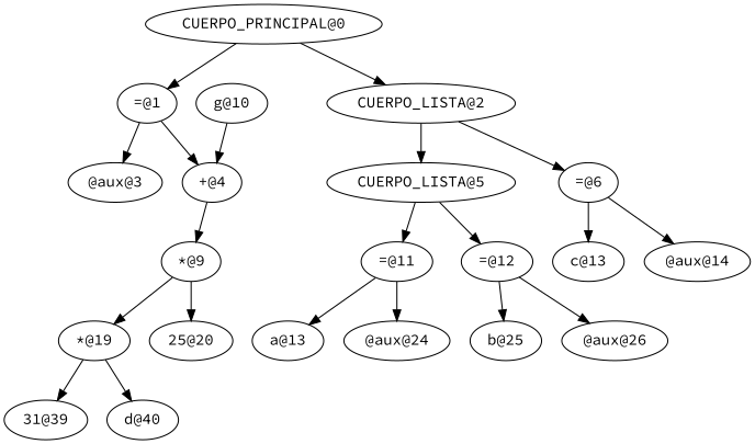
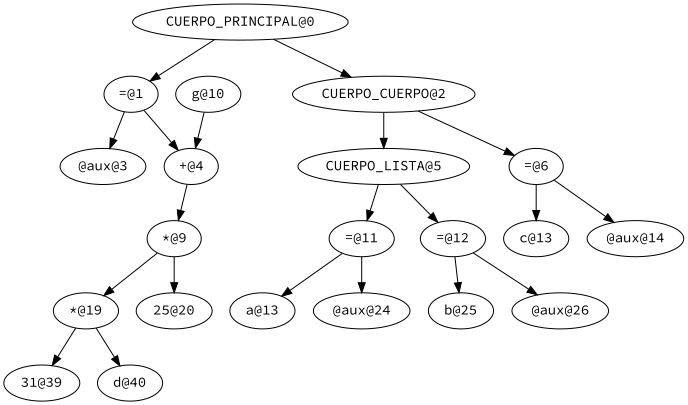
  digraph {
    fontname="Source Code Pro"
    node [fontname="Source Code Pro"]
    edge [fontname="Source Code Pro"]
    "CUERPO_PRINCIPAL@0"
    "=@1"
-   "CUERPO_LISTA@2"
+   "CUERPO_LISTA@2" [label="CUERPO_CUERPO@2"]
    "@aux@3"
    "+@4"
    "CUERPO_LISTA@5"
    "=@6"
    "*@9"
    "=@11"
    "=@12"
    "c@13"
    "@aux@14"
    "*@19"
    "25@20"
    "g@10"
    "31@39"
    "d@40"
    n18 [label="a@13"]
    "@aux@24"
    "b@25"
    "@aux@26"
    "CUERPO_PRINCIPAL@0" -> "=@1"
    "CUERPO_PRINCIPAL@0" -> "CUERPO_LISTA@2"
    "=@1" -> "@aux@3"
    "=@1" -> "+@4"
    "CUERPO_LISTA@2" -> "CUERPO_LISTA@5"
    "CUERPO_LISTA@2" -> "=@6"
    "+@4" -> "*@9"
    "CUERPO_LISTA@5" -> "=@11"
    "CUERPO_LISTA@5" -> "=@12"
    "=@6" -> "c@13"
    "=@6" -> "@aux@14"
    "*@9" -> "*@19"
    "*@9" -> "25@20"
    "=@11" -> n18
    "=@11" -> "@aux@24"
    "=@12" -> "b@25"
    "=@12" -> "@aux@26"
    "*@19" -> "31@39"
    "*@19" -> "d@40"
    "g@10" -> "+@4"
  }
